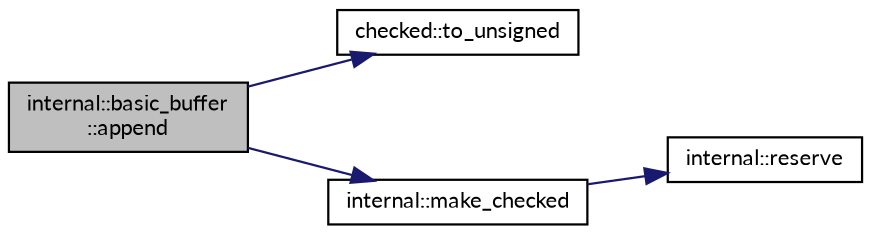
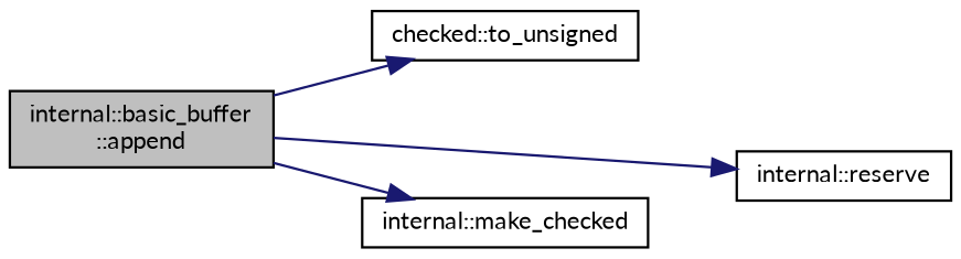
  digraph {
    fontname=Lato
    rankdir=LR
    node [color=black fillcolor=white fontname=Lato fontsize=10 shape=record style=filled]
    edge [color=midnightblue fontname=Lato fontsize=10 labelfontname=Helvetica labelfontsize=10 style=solid]
    n1 [fillcolor=grey75 fontcolor=black height=0.2 label="internal::basic_buffer\l::append" width=0.4]
    n2 [height=0.2 label="checked::to_unsigned" width=0.4]
    n3 [height=0.2 label="internal::reserve" width=0.4]
    n4 [height=0.2 label="internal::make_checked" width=0.4]
    n1 -> n2
-   n4 -> n3
+   n1 -> n3
    n1 -> n4
  }
